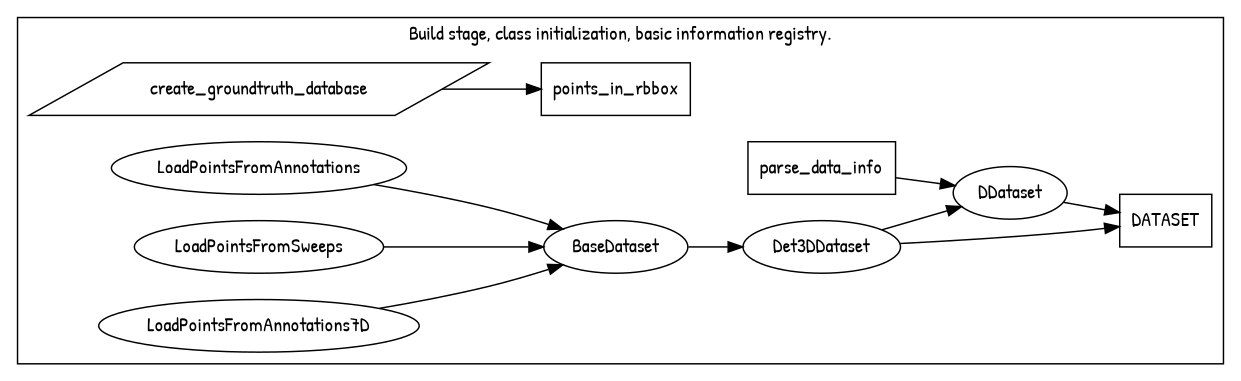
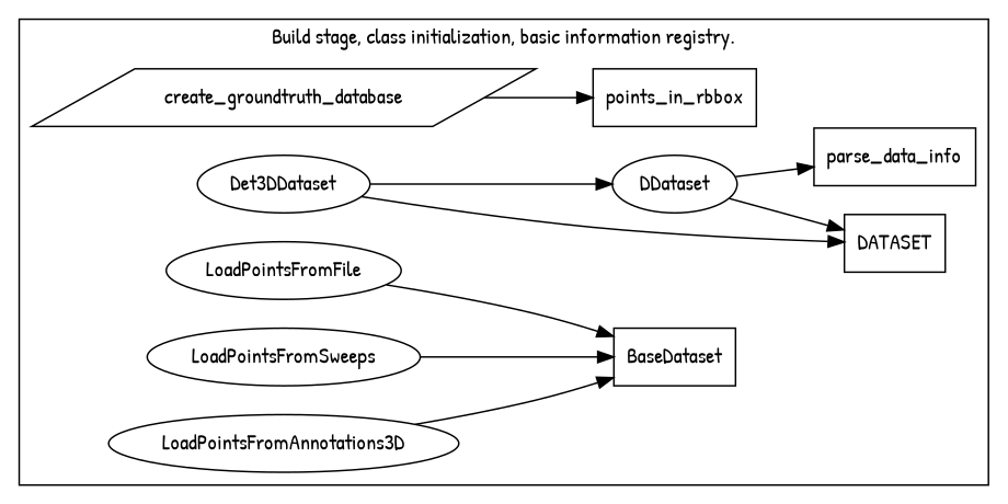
  digraph {
    fontname="Patrick Hand"
    rankdir=LR
    node [fontname="Patrick Hand"]
    edge [fontname="Patrick Hand"]
    n1 [label=create_groundtruth_database shape=parallelogram]
    n2 [label=DATASET shape=box]
    n3 [label=points_in_rbbox shape=rectangle]
    n4 [label=DDataset]
    n5 [label=parse_data_info shape=rectangle]
    n6 [label=Det3DDataset]
-   n7 [label=BaseDataset]
-   n8 [label=LoadPointsFromAnnotations]
+   n7 [label=BaseDataset shape=box]
+   n8 [label=LoadPointsFromFile]
    n9 [label=LoadPointsFromSweeps]
-   n10 [label=LoadPointsFromAnnotations7D]
+   n10 [label=LoadPointsFromAnnotations3D]
    subgraph cluster_1 {
      label="Build stage, class initialization, basic information registry."
      n1
      n2
      n3
      n4
      n5
      n6
      n7
      n8
      n9
      n10
    }
    n1 -> n3
    n4 -> n2
-   n5 -> n4
+   n4 -> n5
    n6 -> n2
    n6 -> n4
-   n7 -> n6
    n8 -> n7
    n9 -> n7
    n10 -> n7
  }
